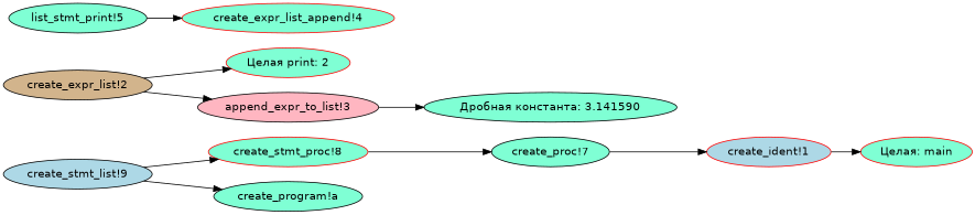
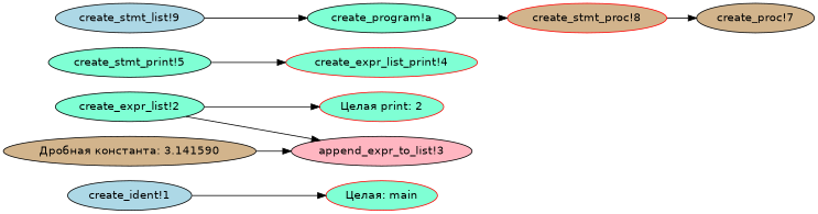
  digraph {
    fontname="DejaVu Sans"
    rankdir=LR
    node [color=black fillcolor=aquamarine fontname="DejaVu Sans" style=filled]
    edge [fontname="DejaVu Sans"]
-   "create_ident!1" [color=red fillcolor=lightblue]
+   "create_ident!1" [fillcolor=lightblue]
    n2 [color=red label="Целая: main"]
-   "create_expr_list!2" [fillcolor=tan]
+   "create_expr_list!2"
    n4 [color=red label="Целая print: 2"]
    "append_expr_to_list!3" [fillcolor=lightpink]
-   "Дробная константа: 3.141590"
-   "create_expr_list_print!4" [color=red label="create_expr_list_append!4"]
-   "create_stmt_print!5" [label="list_stmt_print!5"]
-   "create_proc!7"
-   "create_stmt_proc!8" [color=red]
+   "Дробная константа: 3.141590" [fillcolor=tan]
+   "create_expr_list_print!4" [color=red]
+   "create_stmt_print!5"
+   "create_proc!7" [fillcolor=tan]
+   "create_stmt_proc!8" [color=red fillcolor=tan]
    "create_stmt_list!9" [fillcolor=lightblue]
    "create_program!a"
    "create_ident!1" -> n2
    "create_expr_list!2" -> n4
    "create_expr_list!2" -> "append_expr_to_list!3"
-   "append_expr_to_list!3" -> "Дробная константа: 3.141590"
+   "Дробная константа: 3.141590" -> "append_expr_to_list!3"
    "create_stmt_print!5" -> "create_expr_list_print!4"
-   "create_proc!7" -> "create_ident!1"
    "create_stmt_proc!8" -> "create_proc!7"
-   "create_stmt_list!9" -> "create_stmt_proc!8"
+   "create_program!a" -> "create_stmt_proc!8"
    "create_stmt_list!9" -> "create_program!a"
  }
